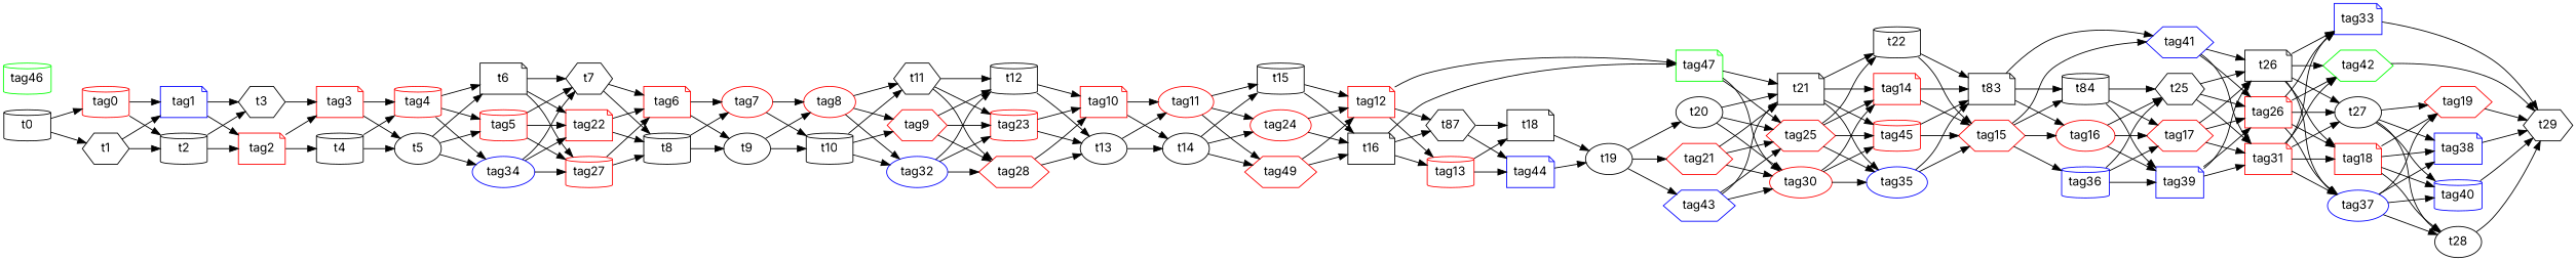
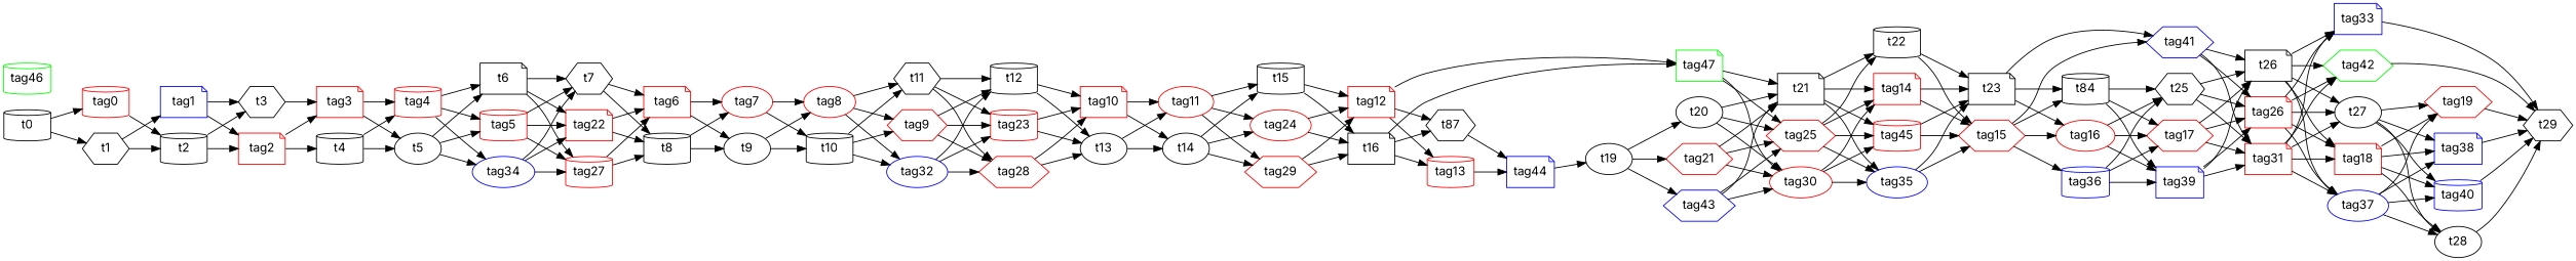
  digraph {
    fontname=Inter
    rankdir=LR
    node [fontname=Inter shape=note color=red]
    edge [fontname=Inter]
    t0 [shape=cylinder color=""]
    t1 [shape=hexagon color=""]
    tag0 [shape=cylinder]
    t2 [shape=cylinder color=""]
    tag1 [color=blue]
    t3 [shape=hexagon color=""]
    tag2
    tag3
    t4 [shape=cylinder color=""]
    t5 [shape=ellipse color=""]
    tag4 [shape=cylinder]
    t6 [color=""]
    tag5 [shape=cylinder]
    tag34 [color=blue shape=ellipse]
    t7 [shape=hexagon color=""]
    tag22
    tag27 [shape=cylinder]
    t8 [shape=cylinder color=""]
    tag6
    t9 [shape=ellipse color=""]
    tag7 [shape=ellipse]
    t10 [shape=cylinder color=""]
    tag8 [shape=ellipse]
    t11 [shape=hexagon color=""]
    tag9 [shape=hexagon]
    tag32 [color=blue shape=ellipse]
    t12 [shape=cylinder color=""]
    tag23 [shape=cylinder]
    tag28 [shape=hexagon]
    t13 [shape=ellipse color=""]
    tag10
    t14 [shape=ellipse color=""]
    tag11 [shape=ellipse]
    t15 [shape=cylinder color=""]
    tag24 [shape=ellipse]
-   tag29 [shape=hexagon label=tag49]
+   tag29 [shape=hexagon]
    t16 [color=""]
    tag12
    n39 [label=t87 shape=hexagon color=""]
    tag13 [shape=cylinder]
    tag47 [color=green]
-   t18 [color=""]
    tag44 [color=blue]
    t21 [color=""]
    tag25 [shape=hexagon]
    tag30 [shape=ellipse]
    t19 [shape=ellipse color=""]
    t20 [shape=ellipse color=""]
    tag21 [shape=hexagon]
    tag43 [color=blue shape=hexagon]
    t22 [shape=cylinder color=""]
    tag14
    tag45 [shape=cylinder]
    tag35 [color=blue shape=ellipse]
-   t23 [label=t83 color=""]
+   t23 [color=""]
    tag15 [shape=hexagon]
    n57 [label=t84 shape=cylinder color=""]
    tag16 [shape=ellipse]
    tag41 [color=blue shape=hexagon]
    tag36 [color=blue shape=cylinder]
    t25 [shape=hexagon color=""]
    tag17 [shape=hexagon]
    tag39 [color=blue]
    t26 [color=""]
    tag26
    tag31
    t27 [shape=ellipse color=""]
    tag18
    tag33 [color=blue]
    tag37 [color=blue shape=ellipse]
    tag42 [color=green shape=hexagon]
    t28 [shape=ellipse color=""]
    tag19 [shape=hexagon]
    tag38 [color=blue]
    tag40 [color=blue shape=cylinder]
    t29 [shape=hexagon color=""]
    tag46 [color=green shape=cylinder]
    t0 -> t1
    t0 -> tag0
    t1 -> t2
    t1 -> tag1
    tag0 -> t2
-   tag0 -> tag1
    t2 -> t3
    t2 -> tag2
    tag1 -> t3
    tag1 -> tag2
    t3 -> tag3
    tag2 -> tag3
    tag2 -> t4
    tag3 -> t5
    tag3 -> tag4
    t4 -> t5
    t4 -> tag4
    t5 -> t6
    t5 -> tag5
    t5 -> tag34
    tag4 -> t6
    tag4 -> tag5
    tag4 -> tag34
    t6 -> t7
    t6 -> tag22
    t6 -> tag27
    tag5 -> t7
    tag5 -> tag22
    tag5 -> tag27
    tag34 -> t7
    tag34 -> tag22
    tag34 -> tag27
    t7 -> t8
    t7 -> tag6
    tag22 -> t8
    tag22 -> tag6
    tag27 -> t8
    tag27 -> tag6
    t8 -> t9
    t8 -> tag7
    tag6 -> t9
    tag6 -> tag7
    t9 -> t10
    t9 -> tag8
    tag7 -> t10
    tag7 -> tag8
    t10 -> t11
    t10 -> tag9
    t10 -> tag32
    tag8 -> t11
    tag8 -> tag9
    tag8 -> tag32
    t11 -> t12
    t11 -> tag23
    t11 -> tag28
    tag9 -> t12
    tag9 -> tag23
    tag9 -> tag28
    tag32 -> t12
    tag32 -> tag23
    tag32 -> tag28
    t12 -> t13
    t12 -> tag10
    tag23 -> t13
    tag23 -> tag10
    tag28 -> t13
    tag28 -> tag10
    t13 -> t14
    t13 -> tag11
    tag10 -> t14
    tag10 -> tag11
    t14 -> t15
    t14 -> tag24
    t14 -> tag29
    tag11 -> t15
    tag11 -> tag24
    tag11 -> tag29
    t15 -> t16
    t15 -> tag12
    tag24 -> t16
    tag24 -> tag12
    tag29 -> t16
    tag29 -> tag12
    t16 -> n39
    t16 -> tag13
    t16 -> tag47
    tag12 -> n39
    tag12 -> tag13
    tag12 -> tag47
-   n39 -> t18
    n39 -> tag44
-   tag13 -> t18
    tag13 -> tag44
    tag47 -> t21
    tag47 -> tag25
    tag47 -> tag30
-   t18 -> t19
    tag44 -> t19
    t21 -> t22
    t21 -> tag14
    t21 -> tag45
    t21 -> tag35
    tag25 -> t22
    tag25 -> tag14
    tag25 -> tag45
    tag25 -> tag35
    tag30 -> tag14
    tag30 -> tag45
    tag30 -> tag35
    t19 -> t20
    t19 -> tag21
    t19 -> tag43
    t20 -> t21
    t20 -> tag25
    t20 -> tag30
    tag21 -> t21
    tag21 -> tag25
    tag21 -> tag30
    tag43 -> t21
    tag43 -> tag25
    tag43 -> tag30
    t22 -> t23
    t22 -> tag15
    tag14 -> t23
    tag14 -> tag15
    tag45 -> t23
    tag45 -> tag15
    tag35 -> t23
    tag35 -> tag15
    t23 -> n57
    t23 -> tag16
    t23 -> tag41
    tag15 -> n57
    tag15 -> tag16
    tag15 -> tag41
    tag15 -> tag36
    n57 -> t25
    n57 -> tag17
    n57 -> tag39
    tag16 -> t25
    tag16 -> tag17
    tag16 -> tag39
    tag41 -> t26
    tag41 -> tag26
    tag41 -> tag31
    tag36 -> t25
    tag36 -> tag17
    tag36 -> tag39
    t25 -> t26
    t25 -> tag26
    t25 -> tag31
    tag17 -> t26
    tag17 -> tag26
    tag17 -> tag31
    tag39 -> t26
    tag39 -> tag26
    tag39 -> tag31
    t26 -> t27
    t26 -> tag18
    t26 -> tag33
    t26 -> tag37
    t26 -> tag42
    tag26 -> t27
    tag26 -> tag18
    tag26 -> tag33
    tag26 -> tag37
    tag26 -> tag42
    tag31 -> t27
    tag31 -> tag18
    tag31 -> tag33
    tag31 -> tag37
    tag31 -> tag42
    t27 -> t28
    t27 -> tag19
    t27 -> tag38
    t27 -> tag40
    tag18 -> t28
    tag18 -> tag19
    tag18 -> tag38
    tag18 -> tag40
    tag33 -> t29
    tag37 -> t28
    tag37 -> tag19
    tag37 -> tag38
    tag37 -> tag40
    tag42 -> t29
    t28 -> t29
    tag19 -> t29
    tag38 -> t29
    tag40 -> t29
  }
